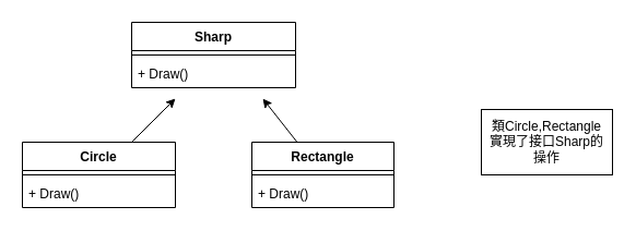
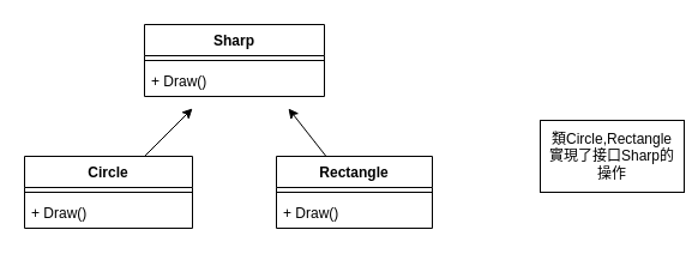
  <mxCell id="0" />
  <mxCell id="1" parent="0" />
  <mxCell id="2" value="Sharp" style="swimlane;fontStyle=1;align=center;verticalAlign=top;childLayout=stackLayout;horizontal=1;startSize=26;horizontalStack=0;resizeParent=1;resizeParentMax=0;resizeLast=0;collapsible=1;marginBottom=0;whiteSpace=wrap;html=1;" vertex="1" parent="1"><mxGeometry x="120" y="20" width="150" height="60" as="geometry" /></mxCell>
  <mxCell id="3" value="" style="line;strokeWidth=1;fillColor=none;align=left;verticalAlign=middle;spacingTop=-1;spacingLeft=3;spacingRight=3;rotatable=0;labelPosition=right;points=[];portConstraint=eastwest;strokeColor=inherit;" vertex="1" parent="2"><mxGeometry y="26" width="150" height="8" as="geometry" /></mxCell>
  <mxCell id="4" value="+ Draw()" style="text;strokeColor=none;fillColor=none;align=left;verticalAlign=top;spacingLeft=4;spacingRight=4;overflow=hidden;rotatable=0;points=[[0,0.5],[1,0.5]];portConstraint=eastwest;whiteSpace=wrap;html=1;" vertex="1" parent="2"><mxGeometry y="34" width="150" height="26" as="geometry" /></mxCell>
  <mxCell id="5" style="edgeStyle=none;rounded=0;orthogonalLoop=1;jettySize=auto;html=1;" edge="1" parent="1" source="6"><mxGeometry relative="1" as="geometry"><mxPoint x="240" y="90" as="targetPoint" /></mxGeometry></mxCell>
  <mxCell id="6" value="Rectangle" style="swimlane;fontStyle=1;align=center;verticalAlign=top;childLayout=stackLayout;horizontal=1;startSize=26;horizontalStack=0;resizeParent=1;resizeParentMax=0;resizeLast=0;collapsible=1;marginBottom=0;whiteSpace=wrap;html=1;" vertex="1" parent="1"><mxGeometry x="230" y="130" width="130" height="60" as="geometry" /></mxCell>
  <mxCell id="7" value="" style="line;strokeWidth=1;fillColor=none;align=left;verticalAlign=middle;spacingTop=-1;spacingLeft=3;spacingRight=3;rotatable=0;labelPosition=right;points=[];portConstraint=eastwest;strokeColor=inherit;" vertex="1" parent="6"><mxGeometry y="26" width="130" height="8" as="geometry" /></mxCell>
  <mxCell id="8" value="+ Draw()" style="text;strokeColor=none;fillColor=none;align=left;verticalAlign=top;spacingLeft=4;spacingRight=4;overflow=hidden;rotatable=0;points=[[0,0.5],[1,0.5]];portConstraint=eastwest;whiteSpace=wrap;html=1;" vertex="1" parent="6"><mxGeometry y="34" width="130" height="26" as="geometry" /></mxCell>
  <mxCell id="9" style="edgeStyle=none;rounded=0;orthogonalLoop=1;jettySize=auto;html=1;" edge="1" parent="1" source="10"><mxGeometry relative="1" as="geometry"><mxPoint x="160" y="90" as="targetPoint" /></mxGeometry></mxCell>
  <mxCell id="10" value="Circle" style="swimlane;fontStyle=1;align=center;verticalAlign=top;childLayout=stackLayout;horizontal=1;startSize=26;horizontalStack=0;resizeParent=1;resizeParentMax=0;resizeLast=0;collapsible=1;marginBottom=0;whiteSpace=wrap;html=1;" vertex="1" parent="1"><mxGeometry x="20" y="130" width="140" height="60" as="geometry" /></mxCell>
  <mxCell id="11" value="" style="line;strokeWidth=1;fillColor=none;align=left;verticalAlign=middle;spacingTop=-1;spacingLeft=3;spacingRight=3;rotatable=0;labelPosition=right;points=[];portConstraint=eastwest;strokeColor=inherit;" vertex="1" parent="10"><mxGeometry y="26" width="140" height="8" as="geometry" /></mxCell>
  <mxCell id="12" value="+ Draw()" style="text;strokeColor=none;fillColor=none;align=left;verticalAlign=top;spacingLeft=4;spacingRight=4;overflow=hidden;rotatable=0;points=[[0,0.5],[1,0.5]];portConstraint=eastwest;whiteSpace=wrap;html=1;" vertex="1" parent="10"><mxGeometry y="34" width="140" height="26" as="geometry" /></mxCell>
- <mxCell id="13" value="類Circle,Rectangle&lt;br&gt;實現了接口Sharp的&lt;br&gt;操作" style="rounded=0;whiteSpace=wrap;html=1;" vertex="1" parent="1"><mxGeometry x="440" y="100" width="120" height="60" as="geometry" /></mxCell>
+ <mxCell id="13" value="類Circle,Rectangle&lt;br&gt;實現了接口Sharp的&lt;br&gt;操作" style="rounded=0;whiteSpace=wrap;html=1;" vertex="1" parent="1"><mxGeometry x="450" y="100" width="120" height="60" as="geometry" /></mxCell>
